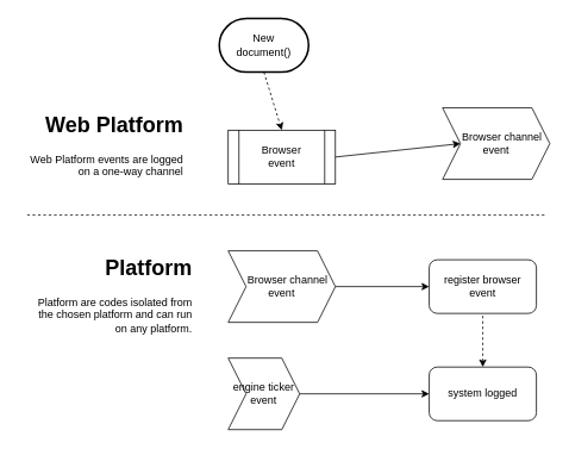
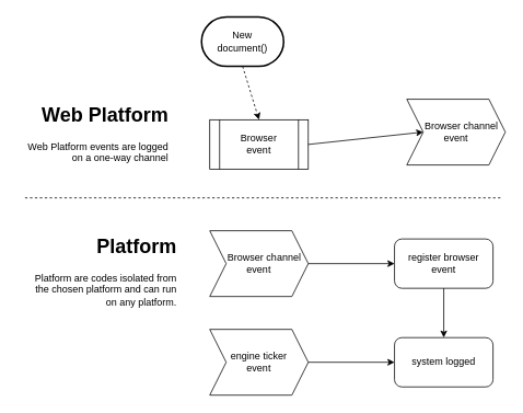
  <mxCell id="0" />
  <mxCell id="1" parent="0" />
  <mxCell id="2" value="Browser&lt;br&gt;event" style="shape=process;whiteSpace=wrap;html=1;backgroundOutline=1;" parent="1" vertex="1"><mxGeometry x="255" y="145" width="120" height="60" as="geometry" /></mxCell>
  <mxCell id="3" value="&amp;nbsp; &amp;nbsp; Browser&amp;nbsp;channel&lt;br&gt;event" style="shape=step;perimeter=stepPerimeter;whiteSpace=wrap;html=1;fixedSize=1;" parent="1" vertex="1"><mxGeometry x="495" y="120" width="120" height="80" as="geometry" /></mxCell>
  <mxCell id="4" value="" style="endArrow=none;html=1;dashed=1;" parent="1" edge="1"><mxGeometry width="50" height="50" relative="1" as="geometry"><mxPoint x="30" y="240" as="sourcePoint" /><mxPoint x="610" y="240" as="targetPoint" /></mxGeometry></mxCell>
  <mxCell id="5" value="&amp;nbsp; &amp;nbsp; Browser&lt;span style=&quot;white-space: normal&quot;&gt;&amp;nbsp;channel&lt;/span&gt;&lt;br style=&quot;white-space: normal&quot;&gt;&lt;span style=&quot;white-space: normal&quot;&gt;event&lt;/span&gt;" style="shape=step;perimeter=stepPerimeter;whiteSpace=wrap;html=1;fixedSize=1;" parent="1" vertex="1"><mxGeometry x="255" y="280" width="120" height="80" as="geometry" /></mxCell>
  <mxCell id="6" value="register browser&lt;br&gt;event" style="rounded=1;whiteSpace=wrap;html=1;" parent="1" vertex="1"><mxGeometry x="480" y="290" width="120" height="60" as="geometry" /></mxCell>
- <mxCell id="7" value="engine ticker&lt;br&gt;event" style="shape=step;perimeter=stepPerimeter;whiteSpace=wrap;html=1;fixedSize=1;" parent="1" vertex="1"><mxGeometry x="255" y="400" width="80" height="80" as="geometry" /></mxCell>
+ <mxCell id="7" value="engine ticker&lt;br&gt;event" style="shape=step;perimeter=stepPerimeter;whiteSpace=wrap;html=1;fixedSize=1;" parent="1" vertex="1"><mxGeometry x="255" y="400" width="120" height="80" as="geometry" /></mxCell>
  <mxCell id="8" value="system logged" style="rounded=1;whiteSpace=wrap;html=1;" parent="1" vertex="1"><mxGeometry x="480" y="410" width="120" height="60" as="geometry" /></mxCell>
- <mxCell id="9" value="" style="endArrow=none;dashed=1;html=1;entryX=0.5;entryY=1;entryDx=0;entryDy=0;exitX=0.5;exitY=0;exitDx=0;exitDy=0;startArrow=classic;startFill=1;" parent="1" source="8" target="6" edge="1"><mxGeometry width="50" height="50" relative="1" as="geometry"><mxPoint x="210" y="600" as="sourcePoint" /><mxPoint x="260" y="550" as="targetPoint" /></mxGeometry></mxCell>
+ <mxCell id="9" value="" style="endArrow=none;dashed=0;html=1;entryX=0.5;entryY=1;entryDx=0;entryDy=0;exitX=0.5;exitY=0;exitDx=0;exitDy=0;startArrow=classic;startFill=1;" parent="1" source="8" target="6" edge="1"><mxGeometry width="50" height="50" relative="1" as="geometry"><mxPoint x="210" y="600" as="sourcePoint" /><mxPoint x="260" y="550" as="targetPoint" /></mxGeometry></mxCell>
  <mxCell id="10" value="&lt;h1&gt;Web Platform&lt;/h1&gt;&lt;p&gt;Web Platform events are logged on a one-way channel&lt;/p&gt;" style="text;html=1;strokeColor=none;fillColor=none;spacing=5;spacingTop=-20;whiteSpace=wrap;overflow=hidden;rounded=0;align=right;" parent="1" vertex="1"><mxGeometry x="20" y="120" width="190" height="80" as="geometry" /></mxCell>
  <mxCell id="11" value="" style="endArrow=classic;html=1;entryX=0;entryY=0.5;entryDx=0;entryDy=0;exitX=1;exitY=0.5;exitDx=0;exitDy=0;" parent="1" source="2" target="3" edge="1"><mxGeometry width="50" height="50" relative="1" as="geometry"><mxPoint x="20" y="580" as="sourcePoint" /><mxPoint x="70" y="530" as="targetPoint" /></mxGeometry></mxCell>
  <mxCell id="12" value="" style="endArrow=classic;html=1;entryX=0;entryY=0.5;entryDx=0;entryDy=0;exitX=1;exitY=0.5;exitDx=0;exitDy=0;" parent="1" source="5" target="6" edge="1"><mxGeometry width="50" height="50" relative="1" as="geometry"><mxPoint x="20" y="550" as="sourcePoint" /><mxPoint x="70" y="500" as="targetPoint" /></mxGeometry></mxCell>
  <mxCell id="13" value="" style="endArrow=classic;html=1;entryX=0;entryY=0.5;entryDx=0;entryDy=0;exitX=1;exitY=0.5;exitDx=0;exitDy=0;" parent="1" source="7" target="8" edge="1"><mxGeometry width="50" height="50" relative="1" as="geometry"><mxPoint x="20" y="550" as="sourcePoint" /><mxPoint x="70" y="500" as="targetPoint" /></mxGeometry></mxCell>
  <mxCell id="14" value="&lt;h1&gt;Platform&lt;/h1&gt;&lt;p&gt;Platform are codes isolated from the chosen platform and can run on any platform.&lt;/p&gt;" style="text;html=1;strokeColor=none;fillColor=none;spacing=5;spacingTop=-20;whiteSpace=wrap;overflow=hidden;rounded=0;align=right;" parent="1" vertex="1"><mxGeometry x="30" y="280" width="190" height="100" as="geometry" /></mxCell>
  <mxCell id="15" value="New &lt;br&gt;document()" style="strokeWidth=2;html=1;shape=mxgraph.flowchart.terminator;whiteSpace=wrap;" vertex="1" parent="1"><mxGeometry x="245" y="20" width="100" height="60" as="geometry" /></mxCell>
  <mxCell id="16" value="" style="endArrow=classic;html=1;entryX=0.5;entryY=0;entryDx=0;entryDy=0;exitX=0.5;exitY=1;exitDx=0;exitDy=0;exitPerimeter=0;dashed=1;" edge="1" parent="1" source="15" target="2"><mxGeometry width="50" height="50" relative="1" as="geometry"><mxPoint x="23" y="550" as="sourcePoint" /><mxPoint x="73" y="500" as="targetPoint" /></mxGeometry></mxCell>
